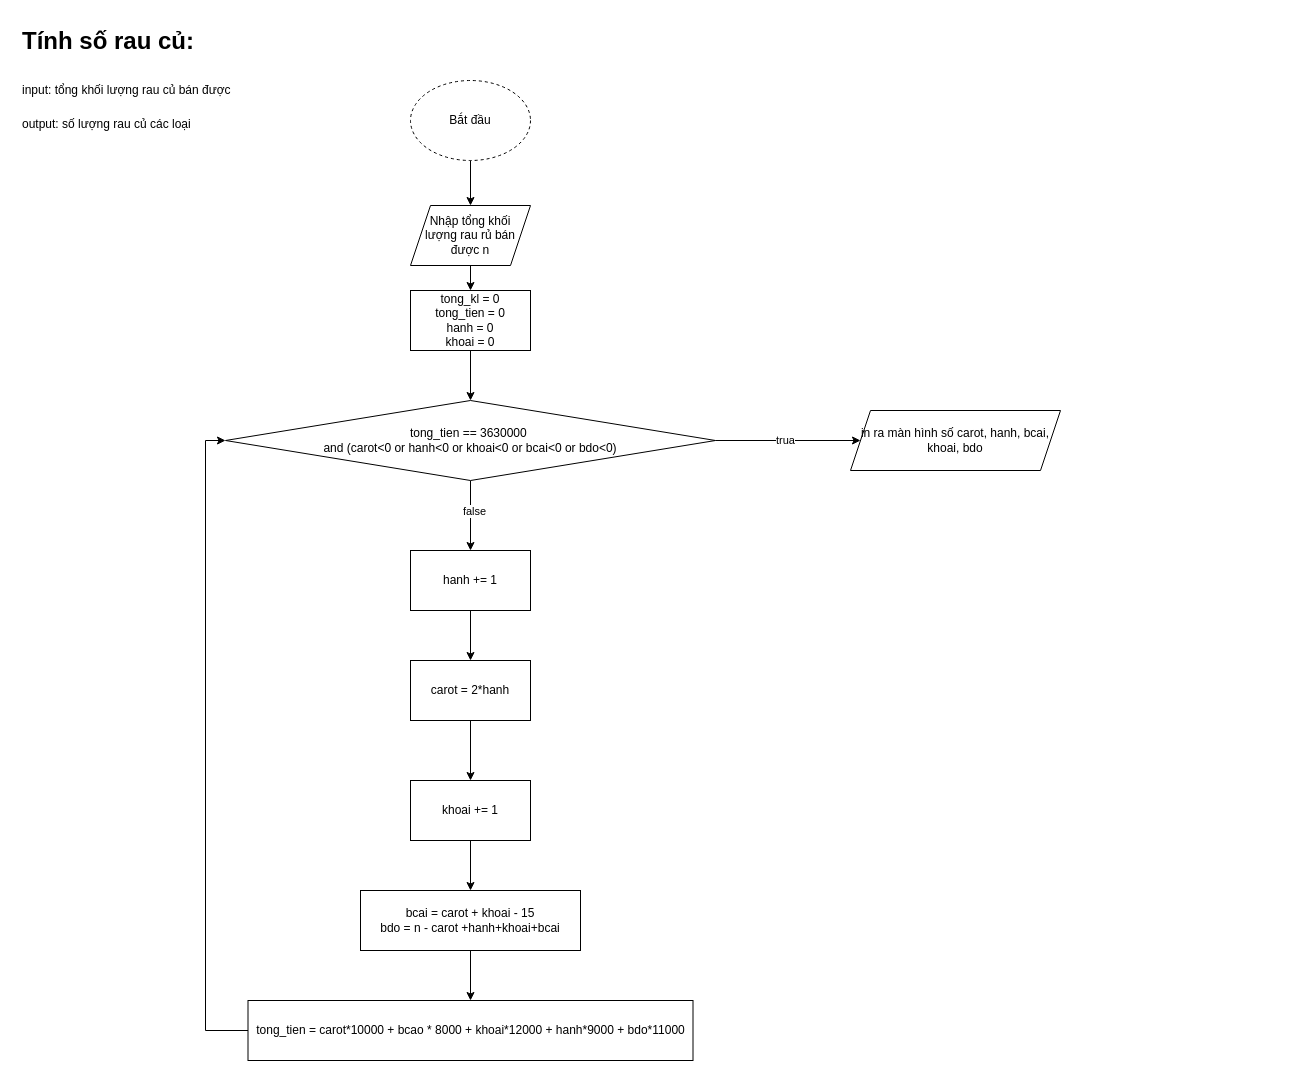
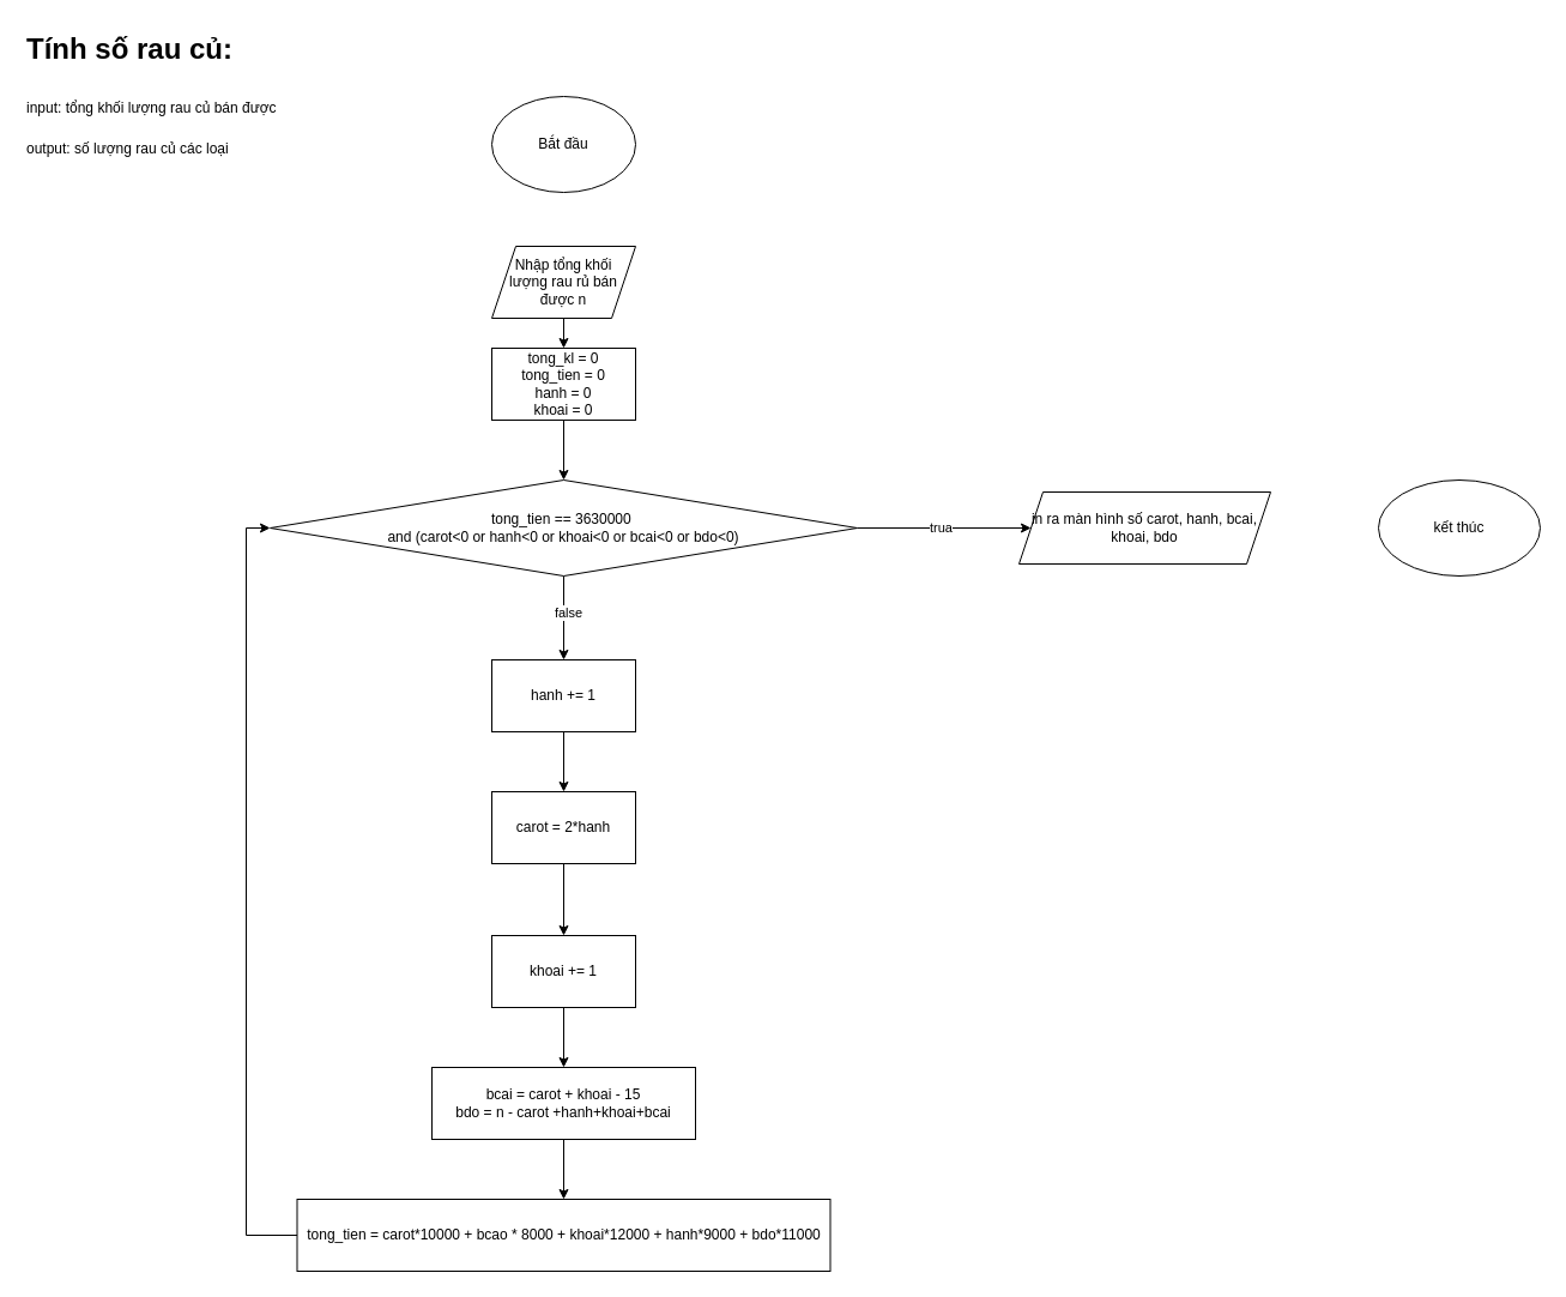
  <mxCell id="0" />
  <mxCell id="1" parent="0" />
  <mxCell id="2" value="&lt;h1 style=&quot;margin-top: 0px;&quot;&gt;&lt;span style=&quot;background-color: initial;&quot;&gt;Tính số rau củ:&lt;/span&gt;&lt;/h1&gt;&lt;h1 style=&quot;margin-top: 0px;&quot;&gt;&lt;span style=&quot;font-size: 12px; font-weight: 400;&quot;&gt;input: tổng khối lượng rau củ bán được&lt;/span&gt;&lt;/h1&gt;&lt;div&gt;output: số lượng rau củ các loại&lt;/div&gt;" style="text;html=1;whiteSpace=wrap;overflow=hidden;rounded=0;" vertex="1" parent="1"><mxGeometry x="20" y="20" width="240" height="120" as="geometry" /></mxCell>
- <mxCell id="3" value="" style="edgeStyle=orthogonalEdgeStyle;rounded=0;orthogonalLoop=1;jettySize=auto;html=1;" edge="1" parent="1" source="4" target="6"><mxGeometry relative="1" as="geometry" /></mxCell>
- <mxCell id="4" value="Bắt đầu" style="ellipse;whiteSpace=wrap;html=1;dashed=1;" vertex="1" parent="1"><mxGeometry x="410" y="80" width="120" height="80" as="geometry" /></mxCell>
+ <mxCell id="4" value="Bắt đầu" style="ellipse;whiteSpace=wrap;html=1;" vertex="1" parent="1"><mxGeometry x="410" y="80" width="120" height="80" as="geometry" /></mxCell>
  <mxCell id="5" value="" style="edgeStyle=orthogonalEdgeStyle;rounded=0;orthogonalLoop=1;jettySize=auto;html=1;" edge="1" parent="1" source="6" target="23"><mxGeometry relative="1" as="geometry" /></mxCell>
  <mxCell id="6" value="Nhập tổng khối&lt;div&gt;lượng rau rủ bán được n&lt;/div&gt;" style="shape=parallelogram;perimeter=parallelogramPerimeter;whiteSpace=wrap;html=1;fixedSize=1;" vertex="1" parent="1"><mxGeometry x="410" y="205" width="120" height="60" as="geometry" /></mxCell>
  <mxCell id="7" style="edgeStyle=orthogonalEdgeStyle;rounded=0;orthogonalLoop=1;jettySize=auto;html=1;entryX=0.5;entryY=0;entryDx=0;entryDy=0;" edge="1" parent="1" source="11" target="13"><mxGeometry relative="1" as="geometry" /></mxCell>
  <mxCell id="8" value="false" style="edgeLabel;html=1;align=center;verticalAlign=middle;resizable=0;points=[];" connectable="0" vertex="1" parent="7"><mxGeometry x="-0.156" y="3" relative="1" as="geometry"><mxPoint as="offset" /></mxGeometry></mxCell>
  <mxCell id="9" value="" style="edgeStyle=orthogonalEdgeStyle;rounded=0;orthogonalLoop=1;jettySize=auto;html=1;" edge="1" parent="1" source="11" target="24"><mxGeometry relative="1" as="geometry" /></mxCell>
  <mxCell id="10" value="trua" style="edgeLabel;html=1;align=center;verticalAlign=middle;resizable=0;points=[];" connectable="0" vertex="1" parent="9"><mxGeometry x="-0.068" y="1" relative="1" as="geometry"><mxPoint x="1" as="offset" /></mxGeometry></mxCell>
  <mxCell id="11" value="&lt;span style=&quot;background-color: initial;&quot;&gt;tong_tien == 3630000&amp;nbsp;&lt;/span&gt;&lt;div&gt;&lt;span style=&quot;background-color: initial;&quot;&gt;and (&lt;/span&gt;carot&amp;lt;0 or hanh&amp;lt;0 or khoai&amp;lt;0 or bcai&amp;lt;0 or bdo&amp;lt;0)&lt;/div&gt;" style="rhombus;whiteSpace=wrap;html=1;" vertex="1" parent="1"><mxGeometry x="225" y="400" width="490" height="80" as="geometry" /></mxCell>
  <mxCell id="12" value="" style="edgeStyle=orthogonalEdgeStyle;rounded=0;orthogonalLoop=1;jettySize=auto;html=1;" edge="1" parent="1" source="13" target="15"><mxGeometry relative="1" as="geometry" /></mxCell>
  <mxCell id="13" value="hanh += 1" style="whiteSpace=wrap;html=1;" vertex="1" parent="1"><mxGeometry x="410" y="550" width="120" height="60" as="geometry" /></mxCell>
  <mxCell id="14" style="edgeStyle=orthogonalEdgeStyle;rounded=0;orthogonalLoop=1;jettySize=auto;html=1;entryX=0.5;entryY=0;entryDx=0;entryDy=0;" edge="1" parent="1" source="15" target="21"><mxGeometry relative="1" as="geometry" /></mxCell>
  <mxCell id="15" value="carot = 2*hanh" style="whiteSpace=wrap;html=1;" vertex="1" parent="1"><mxGeometry x="410" y="660" width="120" height="60" as="geometry" /></mxCell>
  <mxCell id="16" value="" style="edgeStyle=orthogonalEdgeStyle;rounded=0;orthogonalLoop=1;jettySize=auto;html=1;" edge="1" parent="1" source="17" target="19"><mxGeometry relative="1" as="geometry" /></mxCell>
  <mxCell id="17" value="bcai = carot + khoai - 15&lt;div&gt;bdo = n - carot +hanh+khoai+bcai&lt;/div&gt;" style="whiteSpace=wrap;html=1;" vertex="1" parent="1"><mxGeometry x="360" y="890" width="220" height="60" as="geometry" /></mxCell>
  <mxCell id="18" style="edgeStyle=orthogonalEdgeStyle;rounded=0;orthogonalLoop=1;jettySize=auto;html=1;entryX=0;entryY=0.5;entryDx=0;entryDy=0;" edge="1" parent="1" source="19" target="11"><mxGeometry relative="1" as="geometry"><Array as="points"><mxPoint x="205" y="1030" /><mxPoint x="205" y="440" /></Array></mxGeometry></mxCell>
  <mxCell id="19" value="&lt;div&gt;tong_tien = carot*10000 + bcao * 8000 + khoai*12000 + hanh*9000 + bdo*11000&lt;/div&gt;" style="whiteSpace=wrap;html=1;" vertex="1" parent="1"><mxGeometry x="247.5" y="1000" width="445" height="60" as="geometry" /></mxCell>
  <mxCell id="20" style="edgeStyle=orthogonalEdgeStyle;rounded=0;orthogonalLoop=1;jettySize=auto;html=1;entryX=0.5;entryY=0;entryDx=0;entryDy=0;" edge="1" parent="1" source="21" target="17"><mxGeometry relative="1" as="geometry" /></mxCell>
  <mxCell id="21" value="khoai += 1" style="rounded=0;whiteSpace=wrap;html=1;" vertex="1" parent="1"><mxGeometry x="410" y="780" width="120" height="60" as="geometry" /></mxCell>
  <mxCell id="22" style="edgeStyle=orthogonalEdgeStyle;rounded=0;orthogonalLoop=1;jettySize=auto;html=1;entryX=0.5;entryY=0;entryDx=0;entryDy=0;" edge="1" parent="1" source="23" target="11"><mxGeometry relative="1" as="geometry" /></mxCell>
  <mxCell id="23" value="tong_kl = 0&lt;div&gt;tong_tien = 0&lt;/div&gt;&lt;div&gt;hanh = 0&lt;/div&gt;&lt;div&gt;khoai = 0&lt;/div&gt;" style="whiteSpace=wrap;html=1;" vertex="1" parent="1"><mxGeometry x="410" y="290" width="120" height="60" as="geometry" /></mxCell>
  <mxCell id="24" value="in ra màn hình số carot, hanh, bcai, khoai, bdo" style="shape=parallelogram;perimeter=parallelogramPerimeter;whiteSpace=wrap;html=1;fixedSize=1;" vertex="1" parent="1"><mxGeometry x="850" y="410" width="210" height="60" as="geometry" /></mxCell>
+ <mxCell id="25" value="kết thúc" style="ellipse;whiteSpace=wrap;html=1;" vertex="1" parent="1"><mxGeometry x="1150" y="400" width="135" height="80" as="geometry" /></mxCell>
